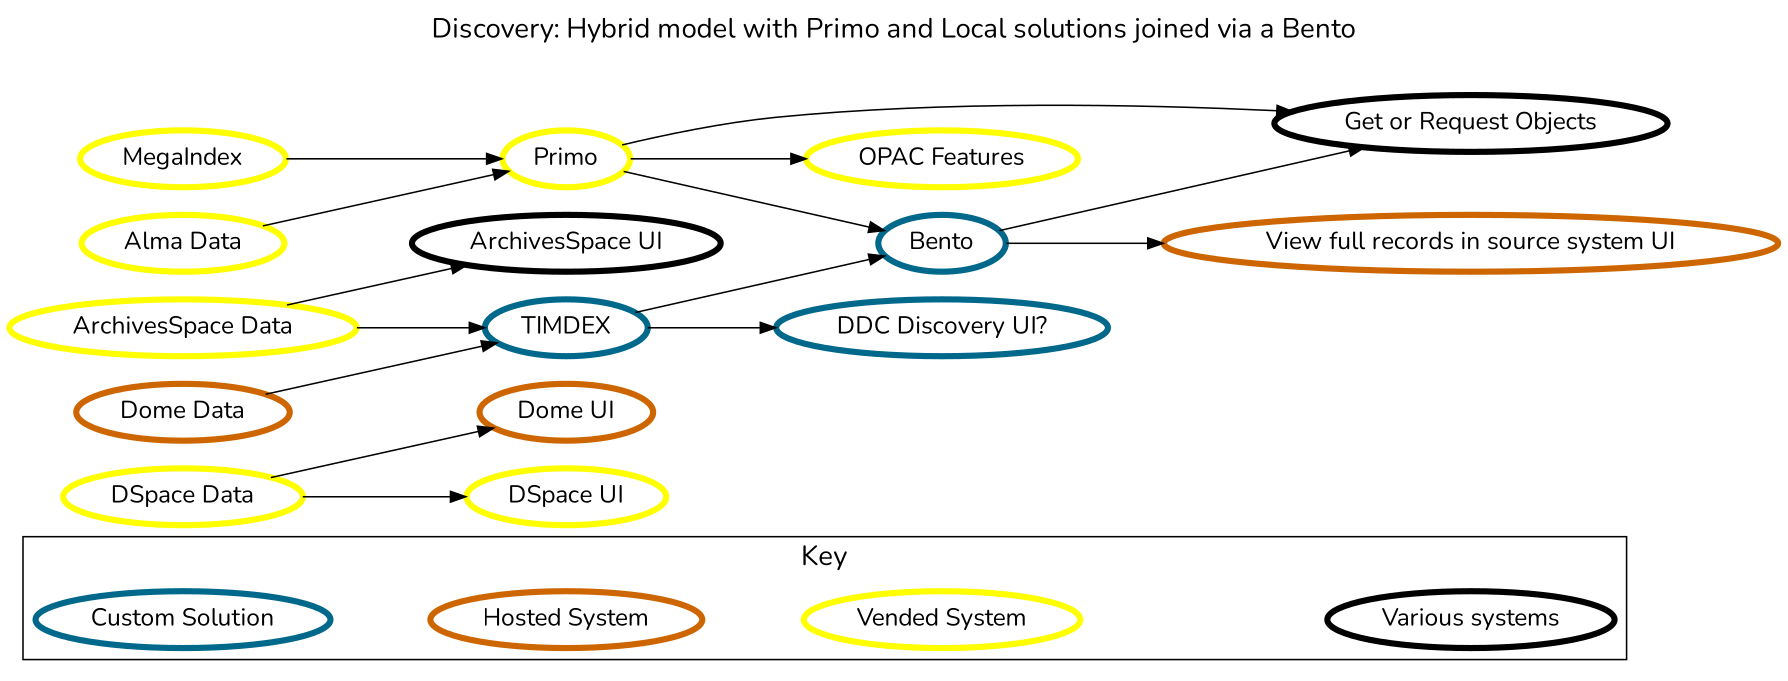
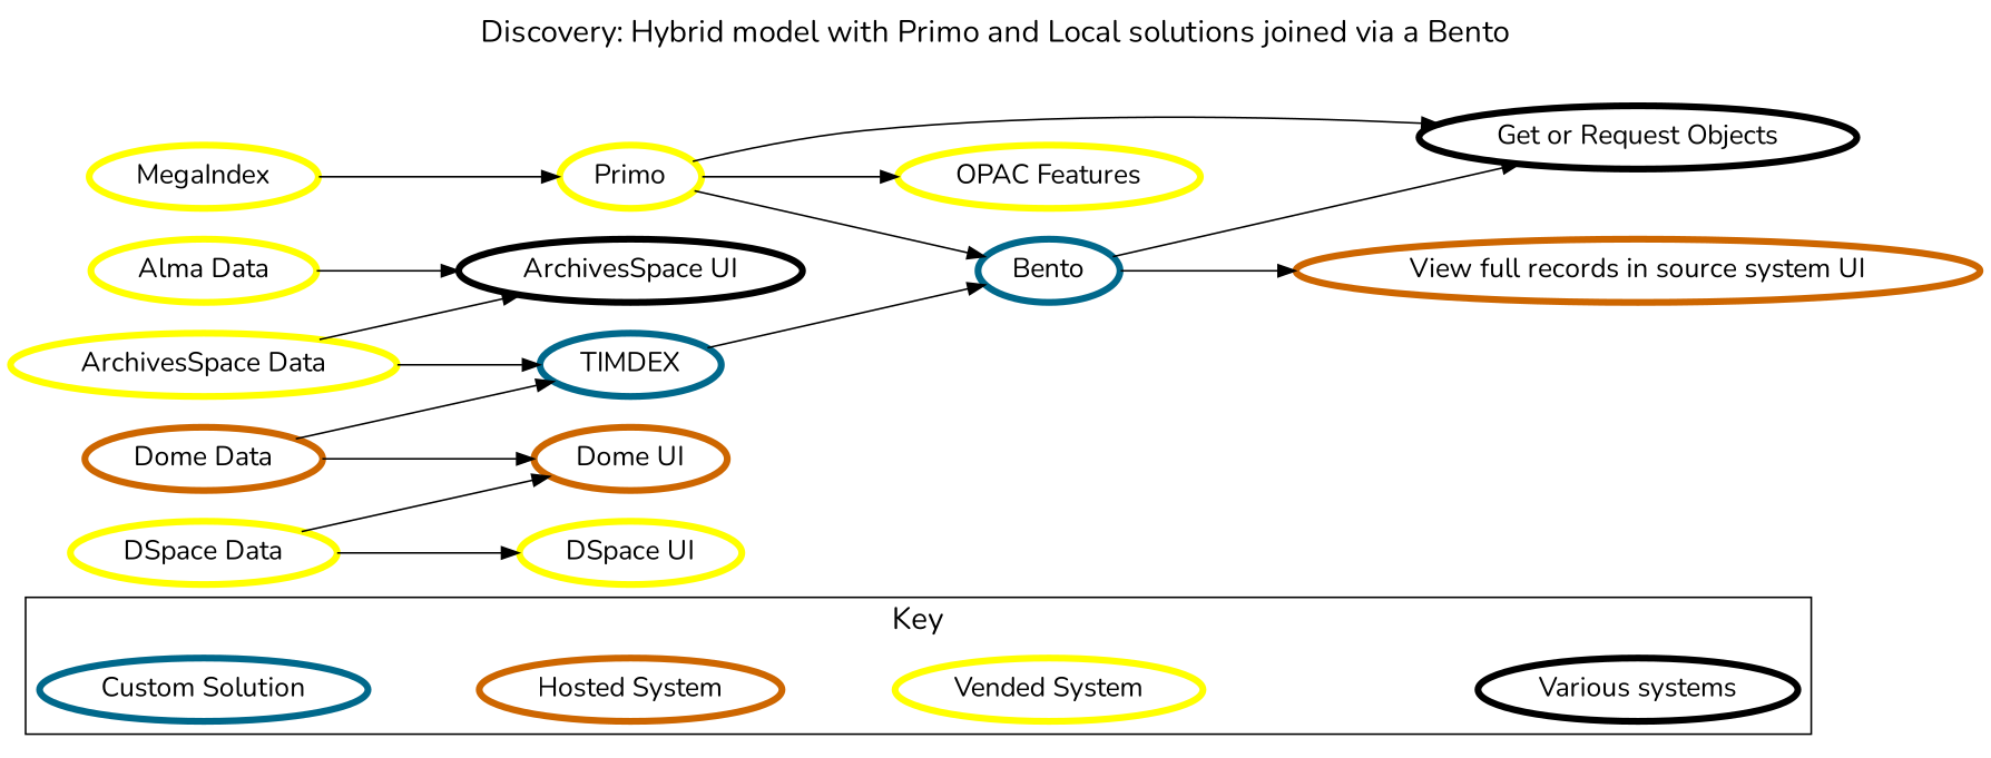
  digraph {
    fontname=Nunito
    fontsize=18
    label="Discovery: Hybrid model with Primo and Local solutions joined via a Bento"
    labelloc=t
    rankdir=LR
    node [color=Yellow1 fillcolor=white fontname=Nunito fontsize=16 penwidth=4 style=filled]
    edge [fontname=Nunito]
    n1 [color=Black label="Various systems"]
    n2 [label="Vended System"]
    n3 [color=darkorange3 label="Hosted System"]
    n4 [color=DeepSkyBlue4 label="Custom Solution"]
    "Alma Data"
    Primo
    Bento [color=DeepSkyBlue4]
    "Get or Request Objects" [color=""]
    "OPAC Features"
    n10 [color=darkorange3 label="View full records in source system UI"]
    "ArchivesSpace UI" [color=black]
    "ArchivesSpace Data"
    TIMDEX [color=DeepSkyBlue4]
-   "DDC Discovery UI?" [color=DeepSkyBlue4]
    "DSpace Data"
    "DSpace UI"
    "Dome UI" [color=darkorange3]
    "Dome Data" [color=darkorange3]
    MegaIndex
    subgraph cluster_1 {
      label=Key
      n1
      n2
      n3
      n4
    }
    n2 -> n1 [style=invis]
    n3 -> n2 [style=invis]
    n4 -> n3 [style=invis]
-   "Alma Data" -> Primo
+   "Alma Data" -> "ArchivesSpace UI"
    Primo -> Bento
    Primo -> "Get or Request Objects"
    Primo -> "OPAC Features"
    Bento -> "Get or Request Objects"
    Bento -> n10
    "ArchivesSpace Data" -> "ArchivesSpace UI"
    "ArchivesSpace Data" -> TIMDEX
    TIMDEX -> Bento
-   TIMDEX -> "DDC Discovery UI?"
    "DSpace Data" -> "DSpace UI"
    "DSpace Data" -> "Dome UI"
    "Dome Data" -> TIMDEX
+   "Dome Data" -> "Dome UI"
    MegaIndex -> Primo
  }
